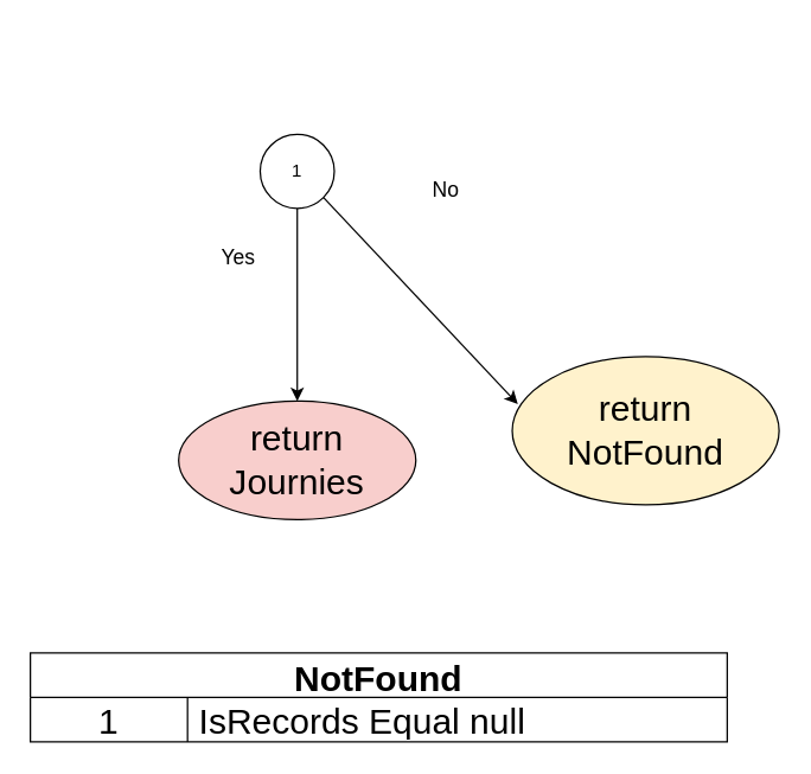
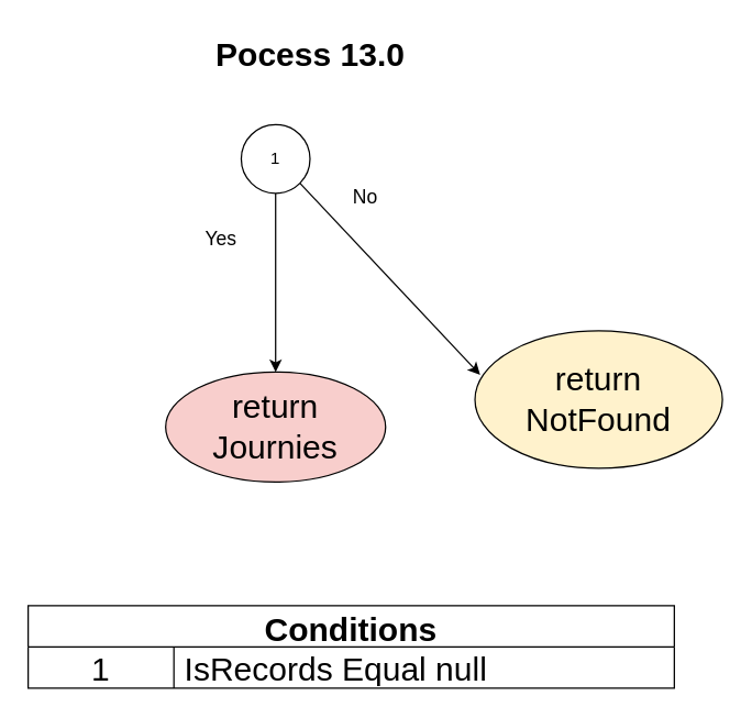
  <mxCell id="0" />
  <mxCell id="1" parent="0" />
- <mxCell id="3" value="NotFound" style="shape=table;startSize=30;container=1;collapsible=0;childLayout=tableLayout;fixedRows=1;rowLines=0;fontStyle=1;fontSize=24;" vertex="1" parent="1"><mxGeometry x="20" y="440" width="470" height="60" as="geometry" /></mxCell>
+ <mxCell id="2" value="&lt;font style=&quot;font-size: 24px;&quot;&gt;&lt;b&gt;Pocess 13.0&lt;/b&gt;&lt;/font&gt;" style="text;html=1;align=center;verticalAlign=middle;resizable=0;points=[];autosize=1;strokeColor=none;fillColor=none;" vertex="1" parent="1"><mxGeometry x="145" width="160" height="40" as="geometry" y="20" /></mxCell>
+ <mxCell id="3" value="Conditions" style="shape=table;startSize=30;container=1;collapsible=0;childLayout=tableLayout;fixedRows=1;rowLines=0;fontStyle=1;fontSize=24;" vertex="1" parent="1"><mxGeometry x="20" y="440" width="470" height="60" as="geometry" /></mxCell>
  <mxCell id="4" value="" style="shape=tableRow;horizontal=0;startSize=0;swimlaneHead=0;swimlaneBody=0;top=0;left=0;bottom=0;right=0;collapsible=0;dropTarget=0;fillColor=none;points=[[0,0.5],[1,0.5]];portConstraint=eastwest;fontSize=24;" vertex="1" parent="3"><mxGeometry y="30" width="470" height="30" as="geometry" /></mxCell>
  <mxCell id="5" value="1" style="shape=partialRectangle;html=1;whiteSpace=wrap;connectable=0;fillColor=none;top=0;left=0;bottom=0;right=0;overflow=hidden;pointerEvents=1;fontSize=24;" vertex="1" parent="4"><mxGeometry width="106" height="30" as="geometry"><mxRectangle width="106" height="30" as="alternateBounds" /></mxGeometry></mxCell>
  <mxCell id="6" value="IsRecords Equal null" style="shape=partialRectangle;html=1;whiteSpace=wrap;connectable=0;fillColor=none;top=0;left=0;bottom=0;right=0;align=left;spacingLeft=6;overflow=hidden;fontSize=24;" vertex="1" parent="4"><mxGeometry x="106" width="364" height="30" as="geometry"><mxRectangle width="364" height="30" as="alternateBounds" /></mxGeometry></mxCell>
  <mxCell id="7" style="edgeStyle=none;html=1;exitX=1;exitY=1;exitDx=0;exitDy=0;entryX=0.021;entryY=0.32;entryDx=0;entryDy=0;entryPerimeter=0;fontSize=24;" edge="1" parent="1" source="9" target="10"><mxGeometry relative="1" as="geometry" /></mxCell>
  <mxCell id="8" style="edgeStyle=none;html=1;exitX=0.5;exitY=1;exitDx=0;exitDy=0;entryX=0.5;entryY=0;entryDx=0;entryDy=0;fontSize=14;" edge="1" parent="1" source="9" target="13"><mxGeometry relative="1" as="geometry"><mxPoint x="200" y="320" as="targetPoint" /></mxGeometry></mxCell>
  <mxCell id="9" value="1" style="ellipse;whiteSpace=wrap;html=1;aspect=fixed;" vertex="1" parent="1"><mxGeometry x="175" y="90" width="50" height="50" as="geometry" /></mxCell>
  <mxCell id="10" value="return &lt;br&gt;NotFound" style="ellipse;whiteSpace=wrap;html=1;fontSize=24;fillColor=#fff2cc;" vertex="1" parent="1"><mxGeometry x="345" y="240" width="180" height="100" as="geometry" /></mxCell>
- <mxCell id="11" value="&lt;font style=&quot;font-size: 14px;&quot;&gt;No&lt;/font&gt;" style="text;html=1;align=center;verticalAlign=middle;resizable=0;points=[];autosize=1;strokeColor=none;fillColor=none;fontSize=24;" vertex="1" parent="1"><mxGeometry x="280" y="105" width="40" height="40" as="geometry" /></mxCell>
+ <mxCell id="11" value="&lt;font style=&quot;font-size: 14px;&quot;&gt;No&lt;/font&gt;" style="text;html=1;align=center;verticalAlign=middle;resizable=0;points=[];autosize=1;strokeColor=none;fillColor=none;fontSize=24;" vertex="1" parent="1"><mxGeometry x="245" y="120" width="40" height="40" as="geometry" /></mxCell>
  <mxCell id="12" value="&lt;font style=&quot;font-size: 14px;&quot;&gt;Yes&lt;/font&gt;" style="text;html=1;align=center;verticalAlign=middle;resizable=0;points=[];autosize=1;strokeColor=none;fillColor=none;fontSize=24;" vertex="1" parent="1"><mxGeometry x="135" y="150" width="50" height="40" as="geometry" /></mxCell>
  <mxCell id="13" value="return Journies" style="ellipse;whiteSpace=wrap;html=1;fontSize=24;fillColor=#f8cecc;" vertex="1" parent="1"><mxGeometry x="120" y="270" width="160" height="80" as="geometry" /></mxCell>
